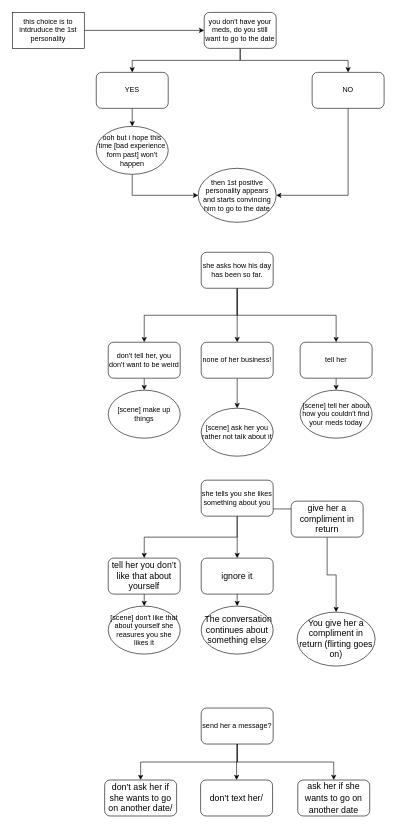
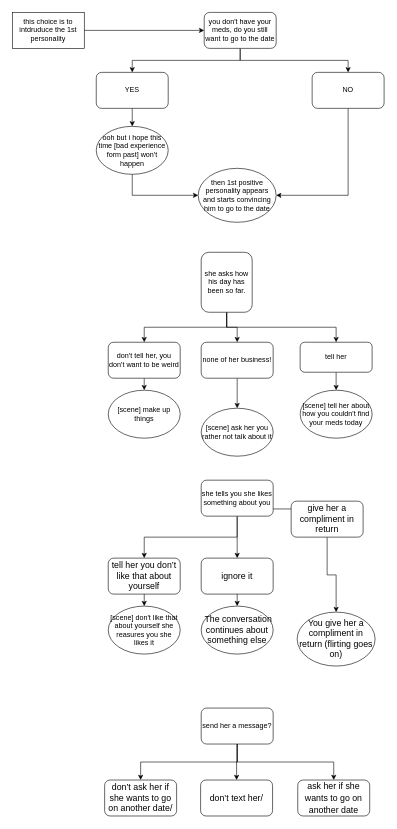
  <mxCell id="0" />
  <mxCell id="1" parent="0" />
  <mxCell id="2" style="edgeStyle=orthogonalEdgeStyle;rounded=0;orthogonalLoop=1;jettySize=auto;html=1;exitX=0.5;exitY=1;exitDx=0;exitDy=0;" edge="1" parent="1" source="4" target="6"><mxGeometry relative="1" as="geometry"><mxPoint x="250" y="210" as="targetPoint" /></mxGeometry></mxCell>
  <mxCell id="3" style="edgeStyle=orthogonalEdgeStyle;rounded=0;orthogonalLoop=1;jettySize=auto;html=1;exitX=0.5;exitY=1;exitDx=0;exitDy=0;" edge="1" parent="1" source="4" target="8"><mxGeometry relative="1" as="geometry" /></mxCell>
  <mxCell id="4" value="you don't have your meds, do you still want to go to the date" style="rounded=1;whiteSpace=wrap;html=1;" vertex="1" parent="1"><mxGeometry x="340" y="20" width="120" height="60" as="geometry" /></mxCell>
  <mxCell id="5" style="edgeStyle=orthogonalEdgeStyle;rounded=0;orthogonalLoop=1;jettySize=auto;html=1;exitX=0.5;exitY=1;exitDx=0;exitDy=0;entryX=0.5;entryY=0;entryDx=0;entryDy=0;" edge="1" parent="1" source="6" target="12"><mxGeometry relative="1" as="geometry" /></mxCell>
  <mxCell id="6" value="YES" style="rounded=1;whiteSpace=wrap;html=1;" vertex="1" parent="1"><mxGeometry x="160" y="120" width="120" height="60" as="geometry" /></mxCell>
  <mxCell id="7" style="edgeStyle=orthogonalEdgeStyle;rounded=0;orthogonalLoop=1;jettySize=auto;html=1;exitX=0.5;exitY=1;exitDx=0;exitDy=0;entryX=1;entryY=0.5;entryDx=0;entryDy=0;" edge="1" parent="1" source="8" target="13"><mxGeometry relative="1" as="geometry" /></mxCell>
  <mxCell id="8" value="NO" style="rounded=1;whiteSpace=wrap;html=1;" vertex="1" parent="1"><mxGeometry x="520" y="120" width="120" height="60" as="geometry" /></mxCell>
  <mxCell id="9" style="edgeStyle=orthogonalEdgeStyle;rounded=0;orthogonalLoop=1;jettySize=auto;html=1;exitX=1;exitY=0.5;exitDx=0;exitDy=0;entryX=0;entryY=0.5;entryDx=0;entryDy=0;" edge="1" parent="1" source="10" target="4"><mxGeometry relative="1" as="geometry" /></mxCell>
  <mxCell id="10" value="this choice is to intdruduce the 1st personality" style="rounded=0;whiteSpace=wrap;html=1;" vertex="1" parent="1"><mxGeometry x="20" y="20" width="120" height="60" as="geometry" /></mxCell>
  <mxCell id="11" style="edgeStyle=orthogonalEdgeStyle;rounded=0;orthogonalLoop=1;jettySize=auto;html=1;exitX=0.5;exitY=1;exitDx=0;exitDy=0;" edge="1" parent="1" source="12" target="13"><mxGeometry relative="1" as="geometry" /></mxCell>
  <mxCell id="12" value="ooh but i hope this time [bad experience form past] won't happen" style="ellipse;whiteSpace=wrap;html=1;" vertex="1" parent="1"><mxGeometry x="160" y="210" width="120" height="80" as="geometry" /></mxCell>
  <mxCell id="13" value="then 1st positive personality appears and starts convincing him to go to the date" style="ellipse;whiteSpace=wrap;html=1;" vertex="1" parent="1"><mxGeometry x="330" y="280" width="130" height="90" as="geometry" /></mxCell>
  <mxCell id="14" style="edgeStyle=elbowEdgeStyle;rounded=0;orthogonalLoop=1;jettySize=auto;html=1;exitX=0.5;exitY=1;exitDx=0;exitDy=0;entryX=0.5;entryY=0;entryDx=0;entryDy=0;fontSize=12;elbow=vertical;" edge="1" parent="1" source="17" target="21"><mxGeometry relative="1" as="geometry" /></mxCell>
  <mxCell id="15" style="edgeStyle=elbowEdgeStyle;rounded=0;orthogonalLoop=1;jettySize=auto;html=1;exitX=0.5;exitY=1;exitDx=0;exitDy=0;entryX=0.5;entryY=0;entryDx=0;entryDy=0;fontSize=12;elbow=vertical;" edge="1" parent="1" source="17" target="19"><mxGeometry relative="1" as="geometry" /></mxCell>
  <mxCell id="16" style="edgeStyle=elbowEdgeStyle;rounded=0;orthogonalLoop=1;jettySize=auto;html=1;exitX=0.5;exitY=1;exitDx=0;exitDy=0;entryX=0.5;entryY=0;entryDx=0;entryDy=0;fontSize=12;elbow=vertical;" edge="1" parent="1" source="17" target="23"><mxGeometry relative="1" as="geometry" /></mxCell>
- <mxCell id="17" value="&lt;font style=&quot;font-size: 12px&quot;&gt;&lt;br&gt;&lt;span style=&quot;font-family: &amp;#34;arial&amp;#34; ; color: rgb(0 , 0 , 0) ; background-color: transparent ; font-weight: 400 ; font-style: normal ; font-variant: normal ; text-decoration: none ; vertical-align: baseline&quot; id=&quot;docs-internal-guid-60d52e32-7fff-91ca-6aa2-22725770ab81&quot;&gt;she asks how his day has been so far.&lt;/span&gt;&lt;br&gt;&lt;br&gt;&lt;/font&gt;" style="rounded=1;whiteSpace=wrap;html=1;" vertex="1" parent="1"><mxGeometry x="335" y="420" width="120" height="60" as="geometry" /></mxCell>
+ <mxCell id="17" value="&lt;font style=&quot;font-size: 12px&quot;&gt;&lt;br&gt;&lt;span style=&quot;font-family: &amp;#34;arial&amp;#34; ; color: rgb(0 , 0 , 0) ; background-color: transparent ; font-weight: 400 ; font-style: normal ; font-variant: normal ; text-decoration: none ; vertical-align: baseline&quot; id=&quot;docs-internal-guid-60d52e32-7fff-91ca-6aa2-22725770ab81&quot;&gt;she asks how his day has been so far.&lt;/span&gt;&lt;br&gt;&lt;br&gt;&lt;/font&gt;" style="rounded=1;whiteSpace=wrap;html=1;" vertex="1" parent="1"><mxGeometry x="335" y="420" width="85" height="100" as="geometry" /></mxCell>
  <mxCell id="18" style="edgeStyle=elbowEdgeStyle;rounded=0;orthogonalLoop=1;jettySize=auto;elbow=vertical;html=1;exitX=0.5;exitY=1;exitDx=0;exitDy=0;fontSize=12;" edge="1" parent="1" source="19" target="24"><mxGeometry relative="1" as="geometry" /></mxCell>
  <mxCell id="19" value="don't tell her, you don't want to be weird" style="rounded=1;whiteSpace=wrap;html=1;fontSize=12;" vertex="1" parent="1"><mxGeometry x="180" y="570" width="120" height="60" as="geometry" /></mxCell>
  <mxCell id="20" style="edgeStyle=elbowEdgeStyle;rounded=0;orthogonalLoop=1;jettySize=auto;elbow=vertical;html=1;exitX=0.5;exitY=1;exitDx=0;exitDy=0;fontSize=12;" edge="1" parent="1" source="21" target="25"><mxGeometry relative="1" as="geometry" /></mxCell>
- <mxCell id="21" value="tell her" style="rounded=1;whiteSpace=wrap;html=1;fontSize=12;" vertex="1" parent="1"><mxGeometry x="500" y="570" width="120" height="60" as="geometry" /></mxCell>
+ <mxCell id="21" value="tell her" style="rounded=1;whiteSpace=wrap;html=1;fontSize=12;" vertex="1" parent="1"><mxGeometry x="500" y="570" width="120" height="50" as="geometry" /></mxCell>
  <mxCell id="22" style="edgeStyle=elbowEdgeStyle;rounded=0;orthogonalLoop=1;jettySize=auto;elbow=vertical;html=1;exitX=0.5;exitY=1;exitDx=0;exitDy=0;fontSize=12;" edge="1" parent="1" source="23" target="26"><mxGeometry relative="1" as="geometry" /></mxCell>
  <mxCell id="23" value="none of her business!" style="rounded=1;whiteSpace=wrap;html=1;fontSize=12;" vertex="1" parent="1"><mxGeometry x="335" y="570" width="120" height="60" as="geometry" /></mxCell>
  <mxCell id="24" value="[scene] make up things " style="ellipse;whiteSpace=wrap;html=1;fontSize=12;" vertex="1" parent="1"><mxGeometry x="180" y="650" width="120" height="80" as="geometry" /></mxCell>
  <mxCell id="25" value="[scene] tell her about how you couldn't find your meds today" style="ellipse;whiteSpace=wrap;html=1;fontSize=12;" vertex="1" parent="1"><mxGeometry x="500" y="650" width="120" height="80" as="geometry" /></mxCell>
  <mxCell id="26" value="[scene] ask her you rather not talk about it" style="ellipse;whiteSpace=wrap;html=1;fontSize=12;" vertex="1" parent="1"><mxGeometry x="335" y="680" width="120" height="80" as="geometry" /></mxCell>
  <mxCell id="27" style="edgeStyle=elbowEdgeStyle;rounded=0;orthogonalLoop=1;jettySize=auto;elbow=vertical;html=1;exitX=0.5;exitY=1;exitDx=0;exitDy=0;fontSize=12;" edge="1" parent="1" source="30" target="35"><mxGeometry relative="1" as="geometry" /></mxCell>
  <mxCell id="28" style="edgeStyle=elbowEdgeStyle;rounded=0;orthogonalLoop=1;jettySize=auto;elbow=vertical;html=1;exitX=0.5;exitY=1;exitDx=0;exitDy=0;entryX=0.5;entryY=0;entryDx=0;entryDy=0;fontSize=12;" edge="1" parent="1" source="30" target="37"><mxGeometry relative="1" as="geometry" /></mxCell>
  <mxCell id="29" style="edgeStyle=elbowEdgeStyle;rounded=0;orthogonalLoop=1;jettySize=auto;elbow=vertical;html=1;exitX=0.5;exitY=1;exitDx=0;exitDy=0;entryX=0.5;entryY=0;entryDx=0;entryDy=0;fontSize=12;" edge="1" parent="1" source="30" target="39"><mxGeometry relative="1" as="geometry" /></mxCell>
  <mxCell id="30" value="she tells you she likes something about you" style="rounded=1;whiteSpace=wrap;html=1;fontSize=12;" vertex="1" parent="1"><mxGeometry x="335" y="800" width="120" height="60" as="geometry" /></mxCell>
  <mxCell id="31" value="[scene] don't like that about yourself she reasures you she likes it" style="ellipse;whiteSpace=wrap;html=1;fontSize=12;" vertex="1" parent="1"><mxGeometry x="180" y="1010" width="120" height="80" as="geometry" /></mxCell>
  <mxCell id="32" value="&lt;span style=&quot;font-size: 11pt ; font-family: &amp;#34;arial&amp;#34; ; color: rgb(0 , 0 , 0) ; background-color: transparent ; font-weight: 400 ; font-style: normal ; font-variant: normal ; text-decoration: none ; vertical-align: baseline&quot; id=&quot;docs-internal-guid-c87fc987-7fff-7ffa-4b22-534cdf8fc2eb&quot;&gt;You give her a compliment in return (flirting goes on)&lt;/span&gt;" style="ellipse;whiteSpace=wrap;html=1;fontSize=12;" vertex="1" parent="1"><mxGeometry x="495" y="1020" width="130" height="90" as="geometry" /></mxCell>
  <mxCell id="33" value="&lt;span style=&quot;font-size: 11pt ; font-family: &amp;#34;arial&amp;#34; ; color: rgb(0 , 0 , 0) ; background-color: transparent ; font-weight: 400 ; font-style: normal ; font-variant: normal ; text-decoration: none ; vertical-align: baseline&quot; id=&quot;docs-internal-guid-6114e22c-7fff-62cc-2990-dfe07b9c9af1&quot;&gt;&amp;nbsp;The conversation continues about something else&lt;/span&gt;" style="ellipse;whiteSpace=wrap;html=1;fontSize=12;" vertex="1" parent="1"><mxGeometry x="335" y="1010" width="120" height="80" as="geometry" /></mxCell>
  <mxCell id="34" style="edgeStyle=elbowEdgeStyle;rounded=0;orthogonalLoop=1;jettySize=auto;elbow=vertical;html=1;exitX=0.5;exitY=1;exitDx=0;exitDy=0;fontSize=12;" edge="1" parent="1" source="35" target="31"><mxGeometry relative="1" as="geometry" /></mxCell>
  <mxCell id="35" value="&lt;span style=&quot;font-size: 11pt ; font-family: &amp;#34;arial&amp;#34; ; color: rgb(0 , 0 , 0) ; background-color: transparent ; font-weight: 400 ; font-style: normal ; font-variant: normal ; text-decoration: none ; vertical-align: baseline&quot; id=&quot;docs-internal-guid-9299af54-7fff-0bce-d056-b62c900b4e7b&quot;&gt;tell her you don’t like that about yourself&lt;/span&gt;" style="rounded=1;whiteSpace=wrap;html=1;fontSize=12;" vertex="1" parent="1"><mxGeometry x="180" y="930" width="120" height="60" as="geometry" /></mxCell>
  <mxCell id="36" style="edgeStyle=elbowEdgeStyle;rounded=0;orthogonalLoop=1;jettySize=auto;elbow=vertical;html=1;exitX=0.5;exitY=1;exitDx=0;exitDy=0;entryX=0.5;entryY=0;entryDx=0;entryDy=0;fontSize=12;" edge="1" parent="1" source="37" target="32"><mxGeometry relative="1" as="geometry" /></mxCell>
  <mxCell id="37" value="&lt;span style=&quot;font-size: 11pt ; font-family: &amp;#34;arial&amp;#34; ; color: rgb(0 , 0 , 0) ; background-color: transparent ; font-weight: 400 ; font-style: normal ; font-variant: normal ; text-decoration: none ; vertical-align: baseline&quot; id=&quot;docs-internal-guid-1f31014d-7fff-69f5-04ad-4c9a31bff9be&quot;&gt;give her a compliment in return&lt;/span&gt;" style="rounded=1;whiteSpace=wrap;html=1;fontSize=12;" vertex="1" parent="1"><mxGeometry x="485" y="835" width="120" height="60" as="geometry" /></mxCell>
  <mxCell id="38" style="edgeStyle=elbowEdgeStyle;rounded=0;orthogonalLoop=1;jettySize=auto;elbow=vertical;html=1;exitX=0.5;exitY=1;exitDx=0;exitDy=0;entryX=0.5;entryY=0;entryDx=0;entryDy=0;fontSize=12;" edge="1" parent="1" source="39" target="33"><mxGeometry relative="1" as="geometry" /></mxCell>
  <mxCell id="39" value="&lt;span style=&quot;font-size: 11pt ; font-family: &amp;#34;arial&amp;#34; ; color: rgb(0 , 0 , 0) ; background-color: transparent ; font-weight: 400 ; font-style: normal ; font-variant: normal ; text-decoration: none ; vertical-align: baseline&quot; id=&quot;docs-internal-guid-98306bb4-7fff-4c60-1a8b-b016f202d0b8&quot;&gt;ignore it&lt;/span&gt;" style="rounded=1;whiteSpace=wrap;html=1;fontSize=12;" vertex="1" parent="1"><mxGeometry x="335" y="930" width="120" height="60" as="geometry" /></mxCell>
  <mxCell id="40" style="edgeStyle=elbowEdgeStyle;rounded=0;orthogonalLoop=1;jettySize=auto;elbow=vertical;html=1;exitX=0.5;exitY=1;exitDx=0;exitDy=0;fontSize=12;" edge="1" parent="1" source="43" target="45"><mxGeometry relative="1" as="geometry" /></mxCell>
  <mxCell id="41" style="edgeStyle=elbowEdgeStyle;rounded=0;orthogonalLoop=1;jettySize=auto;elbow=vertical;html=1;exitX=0.5;exitY=1;exitDx=0;exitDy=0;fontSize=12;" edge="1" parent="1" source="43" target="46"><mxGeometry relative="1" as="geometry" /></mxCell>
  <mxCell id="42" style="edgeStyle=elbowEdgeStyle;rounded=0;orthogonalLoop=1;jettySize=auto;elbow=vertical;html=1;exitX=0.5;exitY=1;exitDx=0;exitDy=0;entryX=0.5;entryY=0;entryDx=0;entryDy=0;fontSize=12;" edge="1" parent="1" source="43" target="44"><mxGeometry relative="1" as="geometry" /></mxCell>
  <mxCell id="43" value="send her a message?" style="rounded=1;whiteSpace=wrap;html=1;fontSize=12;" vertex="1" parent="1"><mxGeometry x="335" y="1180" width="120" height="60" as="geometry" /></mxCell>
  <mxCell id="44" value="&lt;span style=&quot;font-size: 11pt ; font-family: &amp;#34;arial&amp;#34; ; color: rgb(0 , 0 , 0) ; background-color: transparent ; font-weight: 400 ; font-style: normal ; font-variant: normal ; text-decoration: none ; vertical-align: baseline&quot; id=&quot;docs-internal-guid-4bf7f88f-7fff-2796-3e31-a9ac0ca4189b&quot;&gt;don’t ask her if she wants to go on another date/&lt;/span&gt;" style="rounded=1;whiteSpace=wrap;html=1;fontSize=12;" vertex="1" parent="1"><mxGeometry x="174" y="1300" width="120" height="60" as="geometry" /></mxCell>
  <mxCell id="45" value="&lt;span style=&quot;font-size: 11pt ; font-family: &amp;#34;arial&amp;#34; ; color: rgb(0 , 0 , 0) ; background-color: transparent ; font-weight: 400 ; font-style: normal ; font-variant: normal ; text-decoration: none ; vertical-align: baseline&quot; id=&quot;docs-internal-guid-3a5f5d89-7fff-4e42-9629-45fa4b7bbcb7&quot;&gt;don’t text her/&lt;/span&gt;" style="rounded=1;whiteSpace=wrap;html=1;fontSize=12;" vertex="1" parent="1"><mxGeometry x="334" y="1300" width="120" height="60" as="geometry" /></mxCell>
  <mxCell id="46" value="&lt;p dir=&quot;ltr&quot; style=&quot;line-height: 1.38 ; margin-top: 0pt ; margin-bottom: 0pt&quot; id=&quot;docs-internal-guid-4421b3e9-7fff-629e-cfb1-78e48d578039&quot;&gt;&lt;span style=&quot;font-size: 11pt ; font-family: &amp;#34;arial&amp;#34; ; color: rgb(0 , 0 , 0) ; background-color: transparent ; font-weight: 400 ; font-style: normal ; font-variant: normal ; text-decoration: none ; vertical-align: baseline&quot;&gt;ask her if she wants to go on another date&lt;/span&gt;&lt;/p&gt;" style="rounded=1;whiteSpace=wrap;html=1;fontSize=12;" vertex="1" parent="1"><mxGeometry x="496" y="1300" width="120" height="60" as="geometry" /></mxCell>
